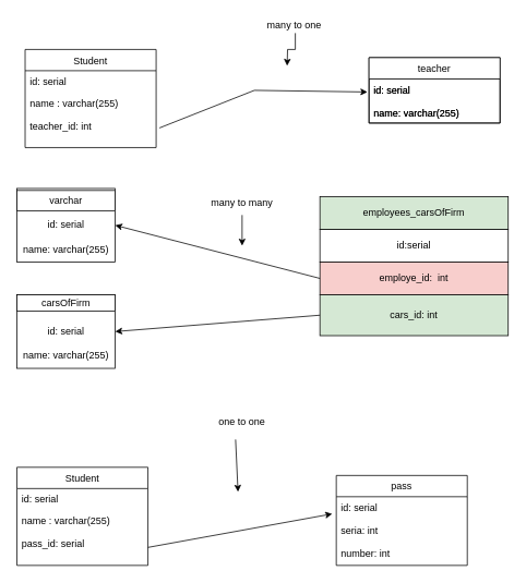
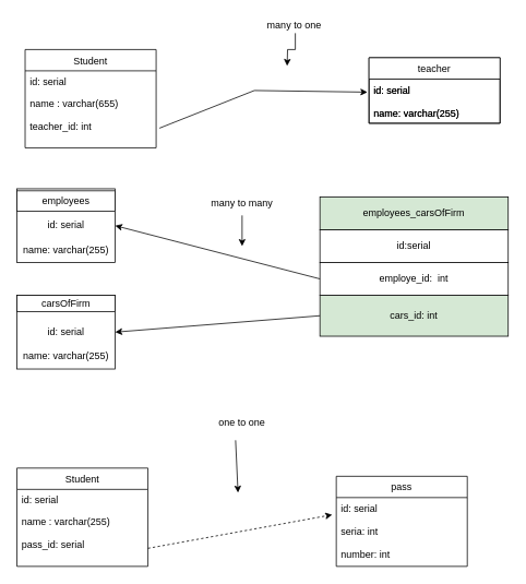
  <mxCell id="0" />
  <mxCell id="1" parent="0" />
  <mxCell id="2" value="id:serial" style="rounded=0;whiteSpace=wrap;html=1;" vertex="1" parent="1"><mxGeometry x="390" y="280" width="230" height="40" as="geometry" /></mxCell>
  <mxCell id="3" value="cars_id: int" style="rounded=0;whiteSpace=wrap;html=1;fillColor=#d5e8d4;" vertex="1" parent="1"><mxGeometry x="390" y="360" width="230" height="50" as="geometry" /></mxCell>
- <mxCell id="4" value="employe_id:&amp;nbsp; int" style="rounded=0;whiteSpace=wrap;html=1;fillColor=#f8cecc;" vertex="1" parent="1"><mxGeometry x="390" y="320" width="230" height="40" as="geometry" /></mxCell>
+ <mxCell id="4" value="employe_id:&amp;nbsp; int" style="rounded=0;whiteSpace=wrap;html=1;" vertex="1" parent="1"><mxGeometry x="390" y="320" width="230" height="40" as="geometry" /></mxCell>
  <mxCell id="5" value="many to one&amp;nbsp;" style="text;html=1;align=center;verticalAlign=middle;resizable=0;points=[];autosize=1;strokeColor=none;fillColor=none;" vertex="1" parent="1"><mxGeometry x="320" y="20" width="80" height="20" as="geometry" /></mxCell>
  <mxCell id="6" style="edgeStyle=orthogonalEdgeStyle;rounded=0;orthogonalLoop=1;jettySize=auto;html=1;" edge="1" parent="1"><mxGeometry relative="1" as="geometry"><mxPoint x="110" y="220" as="targetPoint" /><mxPoint x="110" y="220" as="sourcePoint" /></mxGeometry></mxCell>
  <mxCell id="7" value="Student" style="swimlane;fontStyle=0;align=center;verticalAlign=top;childLayout=stackLayout;horizontal=1;startSize=26;horizontalStack=0;resizeParent=1;resizeLast=0;collapsible=1;marginBottom=0;rounded=0;shadow=0;strokeWidth=1;" parent="1" vertex="1"><mxGeometry x="30" y="60" width="160" height="120" as="geometry"><mxRectangle x="130" y="380" width="160" height="26" as="alternateBounds" /></mxGeometry></mxCell>
  <mxCell id="8" value="id: serial" style="text;align=left;verticalAlign=top;spacingLeft=4;spacingRight=4;overflow=hidden;rotatable=0;points=[[0,0.5],[1,0.5]];portConstraint=eastwest;" parent="7" vertex="1"><mxGeometry y="26" width="160" height="26" as="geometry" /></mxCell>
- <mxCell id="9" value="name : varchar(255)&#10;&#10;teacher_id: int" style="text;align=left;verticalAlign=top;spacingLeft=4;spacingRight=4;overflow=hidden;rotatable=0;points=[[0,0.5],[1,0.5]];portConstraint=eastwest;rounded=0;shadow=0;html=0;" parent="7" vertex="1"><mxGeometry y="52" width="160" height="68" as="geometry" /></mxCell>
+ <mxCell id="9" value="name : varchar(655)&#10;&#10;teacher_id: int" style="text;align=left;verticalAlign=top;spacingLeft=4;spacingRight=4;overflow=hidden;rotatable=0;points=[[0,0.5],[1,0.5]];portConstraint=eastwest;rounded=0;shadow=0;html=0;" parent="7" vertex="1"><mxGeometry y="52" width="160" height="68" as="geometry" /></mxCell>
  <mxCell id="10" value="teacher" style="swimlane;fontStyle=0;align=center;verticalAlign=top;childLayout=stackLayout;horizontal=1;startSize=26;horizontalStack=0;resizeParent=1;resizeLast=0;collapsible=1;marginBottom=0;rounded=0;shadow=0;strokeWidth=1;" parent="1" vertex="1"><mxGeometry x="450" y="70" width="160" height="80" as="geometry"><mxRectangle x="340" y="380" width="170" height="26" as="alternateBounds" /></mxGeometry></mxCell>
  <mxCell id="11" value="id: serial&#10;&#10;name: varchar(255)" style="text;align=left;verticalAlign=top;spacingLeft=4;spacingRight=4;overflow=hidden;rotatable=0;points=[[0,0.5],[1,0.5]];portConstraint=eastwest;" parent="10" vertex="1"><mxGeometry y="26" width="160" height="44" as="geometry" /></mxCell>
  <mxCell id="12" value="" style="endArrow=classic;html=1;rounded=0;exitX=1.025;exitY=0.647;exitDx=0;exitDy=0;exitPerimeter=0;entryX=-0.012;entryY=0.364;entryDx=0;entryDy=0;entryPerimeter=0;" edge="1" parent="1" source="9" target="11"><mxGeometry width="50" height="50" relative="1" as="geometry"><mxPoint x="320" y="280" as="sourcePoint" /><mxPoint x="370" y="230" as="targetPoint" /><Array as="points"><mxPoint x="310" y="110" /></Array></mxGeometry></mxCell>
  <mxCell id="13" style="edgeStyle=orthogonalEdgeStyle;rounded=0;orthogonalLoop=1;jettySize=auto;html=1;" edge="1" parent="1" source="5"><mxGeometry relative="1" as="geometry"><mxPoint x="350" y="80" as="targetPoint" /></mxGeometry></mxCell>
  <mxCell id="14" value="" style="rounded=0;whiteSpace=wrap;html=1;" vertex="1" parent="1"><mxGeometry x="20" y="230" width="120" height="90" as="geometry" /></mxCell>
  <mxCell id="15" value="Text" style="text;html=1;strokeColor=none;fillColor=none;align=center;verticalAlign=middle;whiteSpace=wrap;rounded=0;" vertex="1" parent="1"><mxGeometry x="70" y="410" width="60" height="30" as="geometry" /></mxCell>
  <mxCell id="16" value="id: serial" style="text;html=1;strokeColor=none;fillColor=none;align=center;verticalAlign=middle;whiteSpace=wrap;rounded=0;" vertex="1" parent="1"><mxGeometry x="20" y="260" width="120" height="30" as="geometry" /></mxCell>
  <mxCell id="17" value="name: varchar(255)" style="text;html=1;strokeColor=none;fillColor=none;align=center;verticalAlign=middle;whiteSpace=wrap;rounded=0;" vertex="1" parent="1"><mxGeometry x="20" y="290" width="120" height="30" as="geometry" /></mxCell>
  <mxCell id="18" value="" style="rounded=0;whiteSpace=wrap;html=1;" vertex="1" parent="1"><mxGeometry x="20" y="360" width="120" height="90" as="geometry" /></mxCell>
  <mxCell id="19" value="id: serial" style="text;html=1;strokeColor=none;fillColor=none;align=center;verticalAlign=middle;whiteSpace=wrap;rounded=0;" vertex="1" parent="1"><mxGeometry x="20" y="390" width="120" height="30" as="geometry" /></mxCell>
  <mxCell id="20" value="name: varchar(255)" style="text;html=1;strokeColor=none;fillColor=none;align=center;verticalAlign=middle;whiteSpace=wrap;rounded=0;" vertex="1" parent="1"><mxGeometry x="20" y="420" width="120" height="30" as="geometry" /></mxCell>
  <mxCell id="21" value="" style="rounded=0;whiteSpace=wrap;html=1;" vertex="1" parent="1"><mxGeometry x="20" y="232.5" width="120" height="25" as="geometry" /></mxCell>
- <mxCell id="22" value="varchar" style="text;html=1;strokeColor=none;fillColor=none;align=center;verticalAlign=middle;whiteSpace=wrap;rounded=0;" vertex="1" parent="1"><mxGeometry x="20" y="230" width="120" height="30" as="geometry" /></mxCell>
+ <mxCell id="22" value="employees" style="text;html=1;strokeColor=none;fillColor=none;align=center;verticalAlign=middle;whiteSpace=wrap;rounded=0;" vertex="1" parent="1"><mxGeometry x="20" y="230" width="120" height="30" as="geometry" /></mxCell>
  <mxCell id="23" value="" style="rounded=0;whiteSpace=wrap;html=1;" vertex="1" parent="1"><mxGeometry x="20" y="360" width="120" height="20" as="geometry" /></mxCell>
  <mxCell id="24" value="carsOfFirm" style="text;html=1;strokeColor=none;fillColor=none;align=center;verticalAlign=middle;whiteSpace=wrap;rounded=0;" vertex="1" parent="1"><mxGeometry x="20" y="355" width="120" height="30" as="geometry" /></mxCell>
  <mxCell id="25" value="employees_carsOfFirm" style="rounded=0;whiteSpace=wrap;html=1;fillColor=#d5e8d4;" vertex="1" parent="1"><mxGeometry x="390" y="240" width="230" height="40" as="geometry" /></mxCell>
  <mxCell id="26" value="" style="endArrow=classic;html=1;rounded=0;exitX=0;exitY=0.5;exitDx=0;exitDy=0;entryX=1;entryY=0.5;entryDx=0;entryDy=0;" edge="1" parent="1" source="4" target="16"><mxGeometry width="50" height="50" relative="1" as="geometry"><mxPoint x="320" y="310" as="sourcePoint" /><mxPoint x="370" y="260" as="targetPoint" /></mxGeometry></mxCell>
  <mxCell id="27" value="" style="endArrow=classic;html=1;rounded=0;exitX=0;exitY=0.5;exitDx=0;exitDy=0;entryX=1;entryY=0.5;entryDx=0;entryDy=0;" edge="1" parent="1" source="3" target="19"><mxGeometry width="50" height="50" relative="1" as="geometry"><mxPoint x="400" y="350" as="sourcePoint" /><mxPoint x="150" y="285" as="targetPoint" /></mxGeometry></mxCell>
  <mxCell id="28" value="many to many" style="text;html=1;strokeColor=none;fillColor=none;align=center;verticalAlign=middle;whiteSpace=wrap;rounded=0;" vertex="1" parent="1"><mxGeometry x="250" y="232.5" width="90" height="30" as="geometry" /></mxCell>
  <mxCell id="29" value="" style="endArrow=classic;html=1;rounded=0;exitX=0.5;exitY=1;exitDx=0;exitDy=0;" edge="1" parent="1" source="28"><mxGeometry width="50" height="50" relative="1" as="geometry"><mxPoint x="320" y="310" as="sourcePoint" /><mxPoint x="295" y="300" as="targetPoint" /></mxGeometry></mxCell>
  <mxCell id="30" value="Student" style="swimlane;fontStyle=0;align=center;verticalAlign=top;childLayout=stackLayout;horizontal=1;startSize=26;horizontalStack=0;resizeParent=1;resizeLast=0;collapsible=1;marginBottom=0;rounded=0;shadow=0;strokeWidth=1;" vertex="1" parent="1"><mxGeometry x="20" y="571" width="160" height="120" as="geometry"><mxRectangle x="130" y="380" width="160" height="26" as="alternateBounds" /></mxGeometry></mxCell>
  <mxCell id="31" value="id: serial" style="text;align=left;verticalAlign=top;spacingLeft=4;spacingRight=4;overflow=hidden;rotatable=0;points=[[0,0.5],[1,0.5]];portConstraint=eastwest;" vertex="1" parent="30"><mxGeometry y="26" width="160" height="26" as="geometry" /></mxCell>
  <mxCell id="32" value="name : varchar(255)&#10;&#10;pass_id: serial" style="text;align=left;verticalAlign=top;spacingLeft=4;spacingRight=4;overflow=hidden;rotatable=0;points=[[0,0.5],[1,0.5]];portConstraint=eastwest;rounded=0;shadow=0;html=0;" vertex="1" parent="30"><mxGeometry y="52" width="160" height="68" as="geometry" /></mxCell>
  <mxCell id="33" value="teacher" style="swimlane;fontStyle=0;align=center;verticalAlign=top;childLayout=stackLayout;horizontal=1;startSize=26;horizontalStack=0;resizeParent=1;resizeLast=0;collapsible=1;marginBottom=0;rounded=0;shadow=0;strokeWidth=1;" vertex="1" parent="1"><mxGeometry x="450" y="70" width="160" height="80" as="geometry"><mxRectangle x="340" y="380" width="170" height="26" as="alternateBounds" /></mxGeometry></mxCell>
  <mxCell id="34" value="id: serial&#10;&#10;name: varchar(255)" style="text;align=left;verticalAlign=top;spacingLeft=4;spacingRight=4;overflow=hidden;rotatable=0;points=[[0,0.5],[1,0.5]];portConstraint=eastwest;" vertex="1" parent="33"><mxGeometry y="26" width="160" height="44" as="geometry" /></mxCell>
  <mxCell id="35" value="pass" style="swimlane;fontStyle=0;align=center;verticalAlign=top;childLayout=stackLayout;horizontal=1;startSize=26;horizontalStack=0;resizeParent=1;resizeLast=0;collapsible=1;marginBottom=0;rounded=0;shadow=0;strokeWidth=1;" vertex="1" parent="1"><mxGeometry x="410" y="581" width="160" height="110" as="geometry"><mxRectangle x="340" y="380" width="170" height="26" as="alternateBounds" /></mxGeometry></mxCell>
  <mxCell id="36" value="id: serial&#10;&#10;seria: int&#10;&#10;number: int" style="text;align=left;verticalAlign=top;spacingLeft=4;spacingRight=4;overflow=hidden;rotatable=0;points=[[0,0.5],[1,0.5]];portConstraint=eastwest;" vertex="1" parent="35"><mxGeometry y="26" width="160" height="84" as="geometry" /></mxCell>
- <mxCell id="37" value="" style="endArrow=classic;html=1;rounded=0;exitX=1;exitY=0.676;exitDx=0;exitDy=0;exitPerimeter=0;entryX=-0.031;entryY=0.25;entryDx=0;entryDy=0;entryPerimeter=0;" edge="1" parent="1" source="32" target="36"><mxGeometry width="50" height="50" relative="1" as="geometry"><mxPoint x="310" y="601" as="sourcePoint" /><mxPoint x="360" y="551" as="targetPoint" /></mxGeometry></mxCell>
+ <mxCell id="37" value="" style="endArrow=classic;html=1;rounded=0;exitX=1;exitY=0.676;exitDx=0;exitDy=0;exitPerimeter=0;entryX=-0.031;entryY=0.25;entryDx=0;entryDy=0;entryPerimeter=0;dashed=1;" edge="1" parent="1" source="32" target="36"><mxGeometry width="50" height="50" relative="1" as="geometry"><mxPoint x="310" y="601" as="sourcePoint" /><mxPoint x="360" y="551" as="targetPoint" /></mxGeometry></mxCell>
  <mxCell id="38" value="one to one" style="text;html=1;strokeColor=none;fillColor=none;align=center;verticalAlign=middle;whiteSpace=wrap;rounded=0;" vertex="1" parent="1"><mxGeometry x="265" y="501" width="60" height="30" as="geometry" /></mxCell>
  <mxCell id="39" value="" style="endArrow=classic;html=1;rounded=0;exitX=0.367;exitY=1.2;exitDx=0;exitDy=0;exitPerimeter=0;" edge="1" parent="1" source="38"><mxGeometry width="50" height="50" relative="1" as="geometry"><mxPoint x="310" y="601" as="sourcePoint" /><mxPoint x="290" y="601" as="targetPoint" /></mxGeometry></mxCell>
